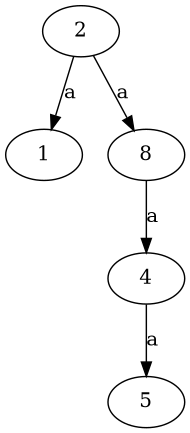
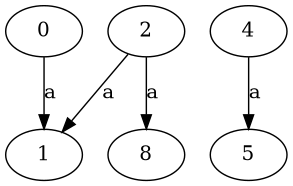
  digraph {
+   0
    1
    2
    n4 [label=8]
    4
    5
+   0 -> 1 [label=a]
    2 -> 1 [label=a]
    2 -> n4 [label=a]
-   n4 -> 4 [label=a]
    4 -> 5 [label=a]
  }
